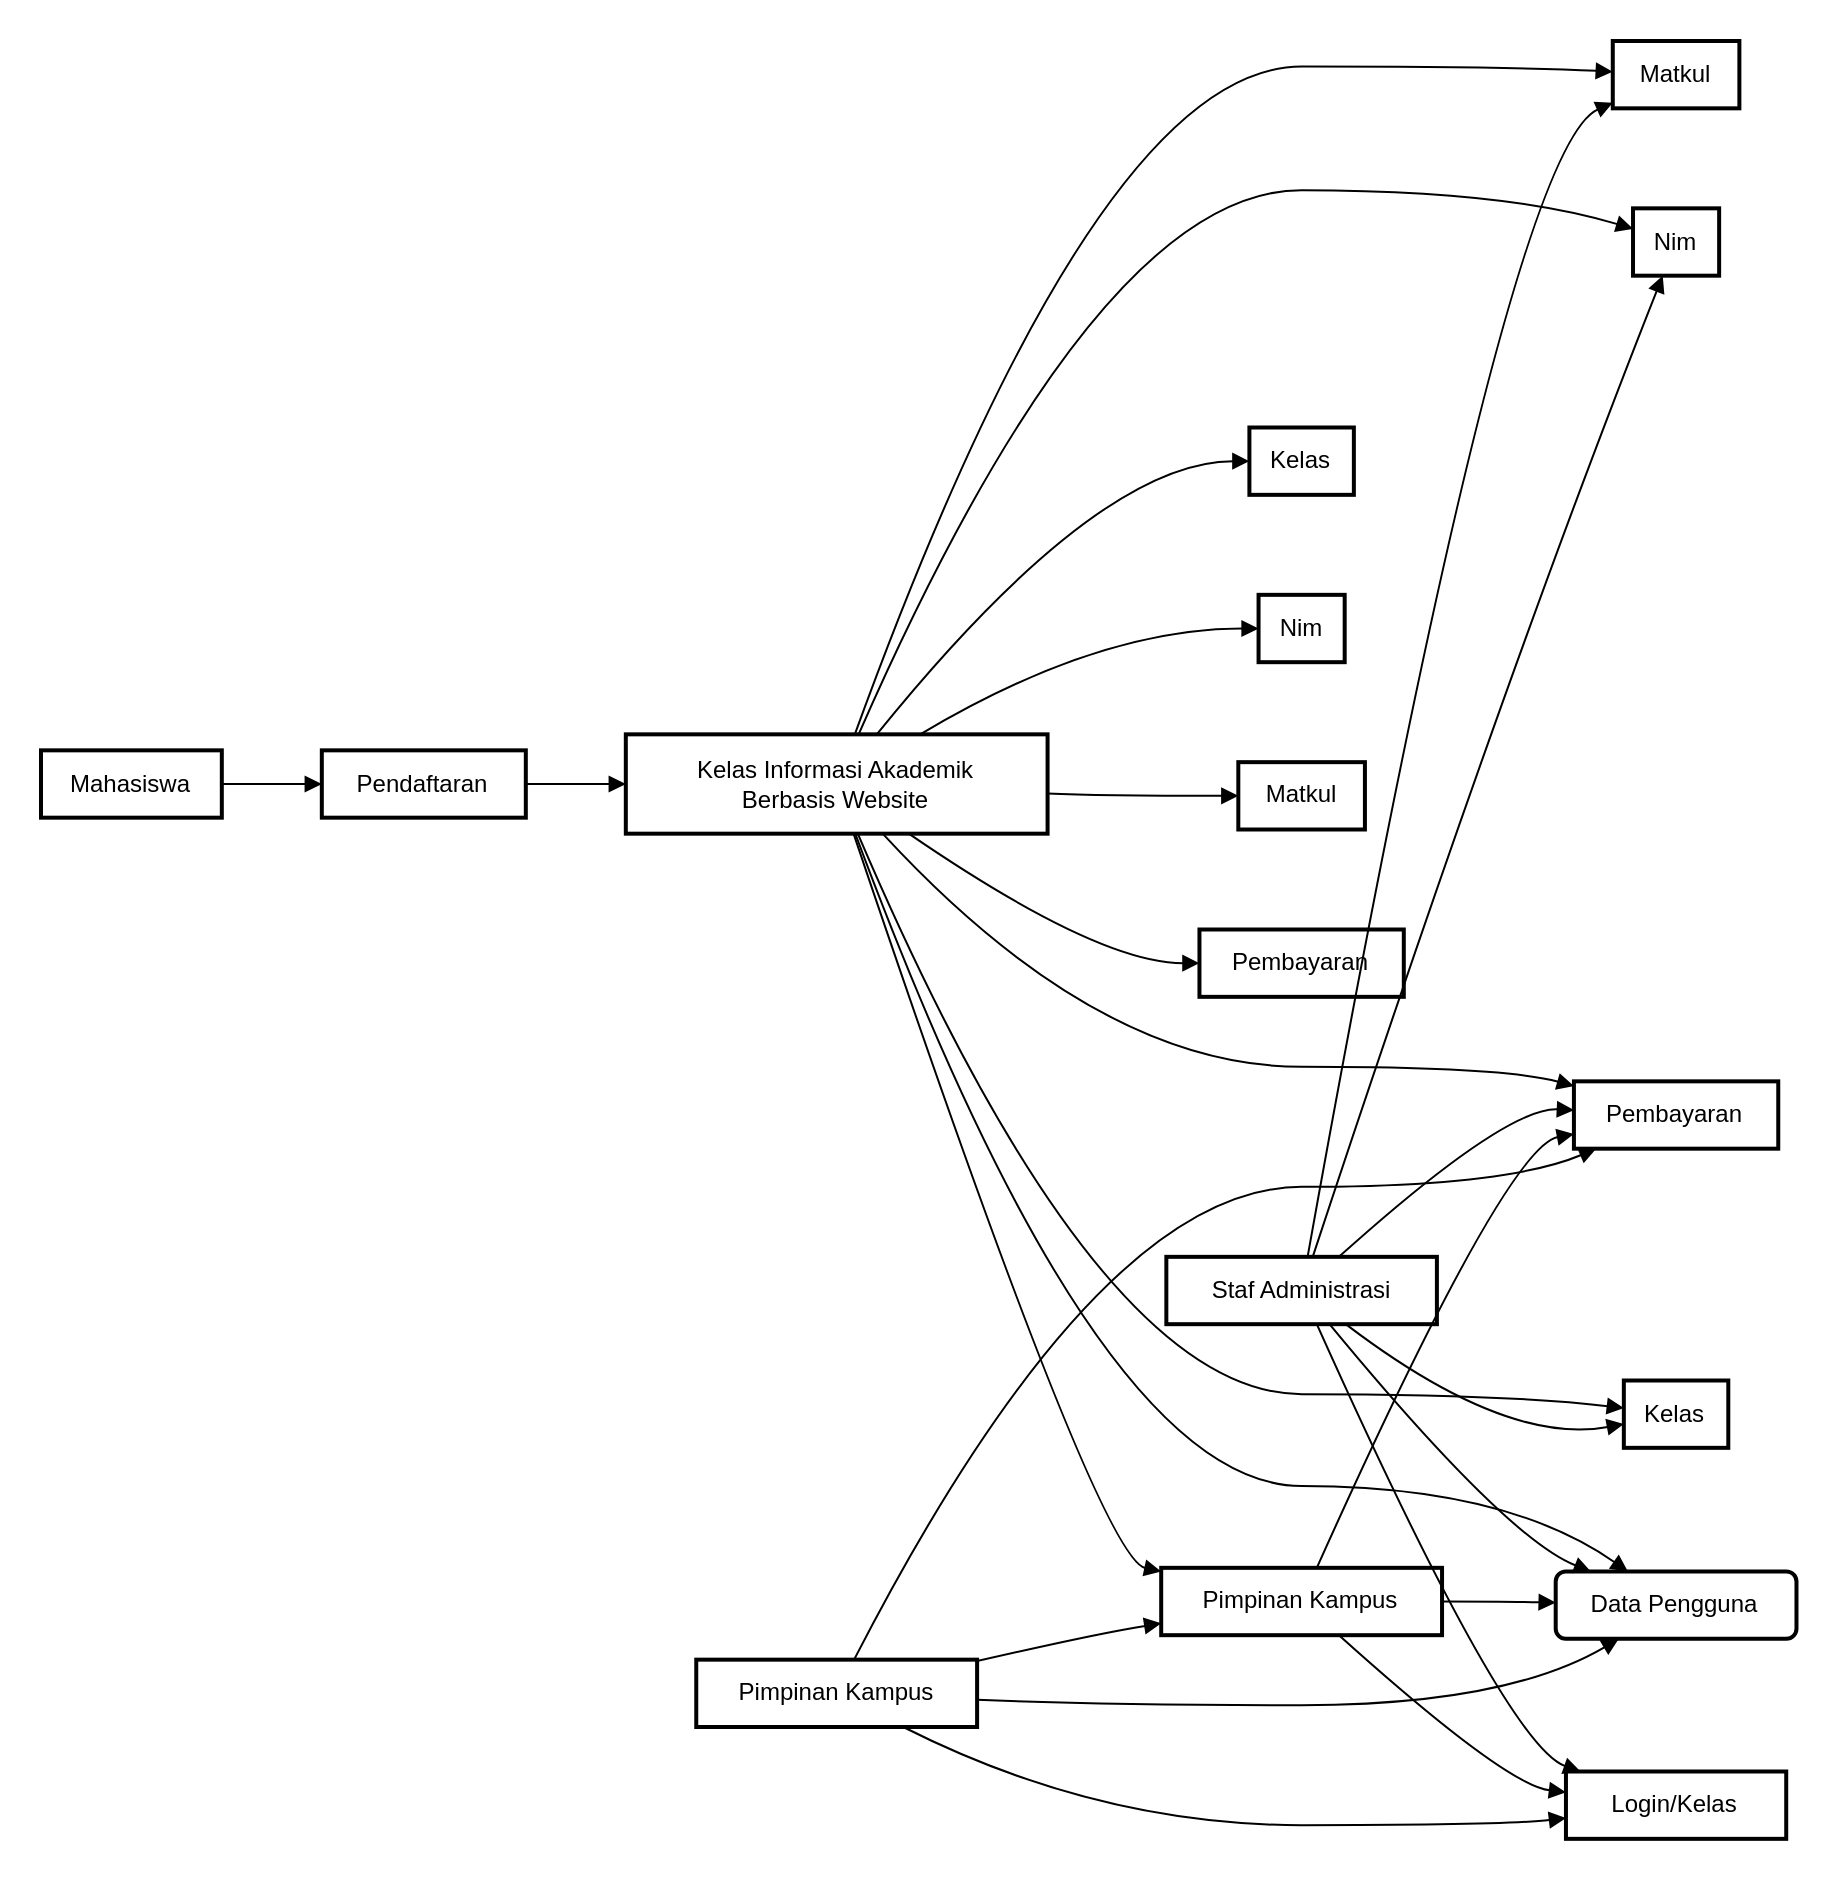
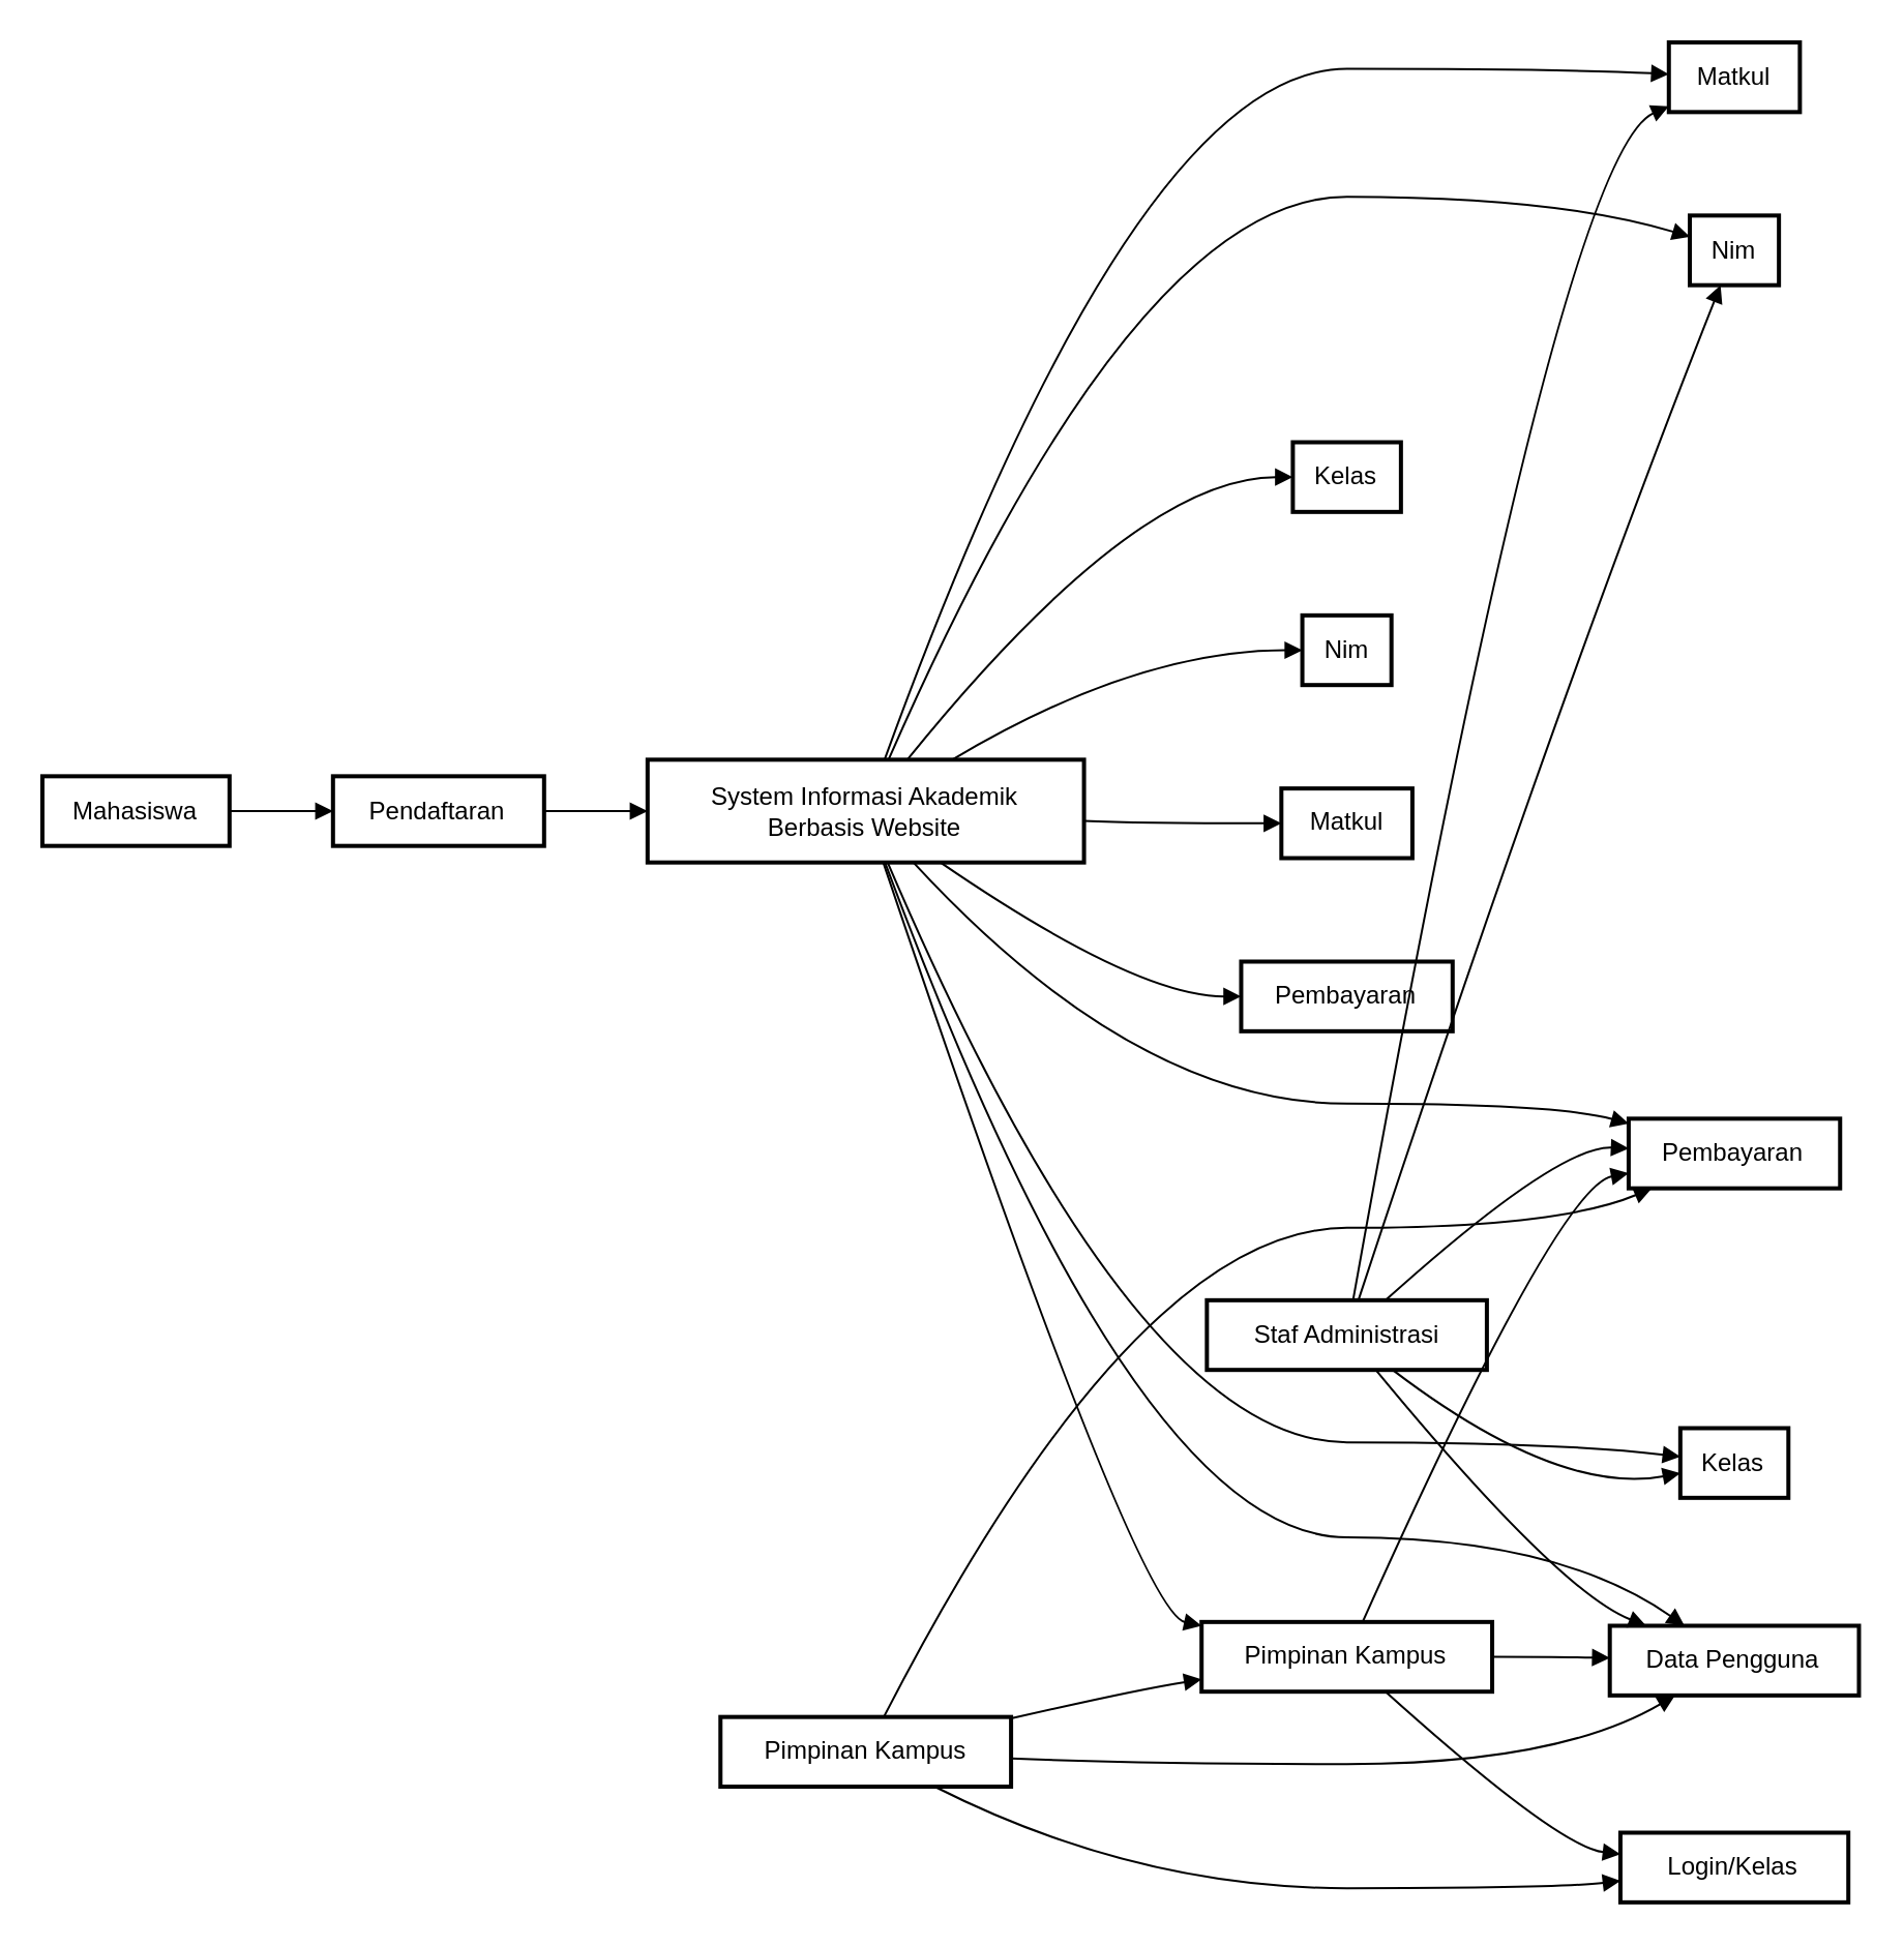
  <mxCell id="0" />
  <mxCell id="1" parent="0" />
  <mxCell id="2" value="Mahasiswa" style="whiteSpace=wrap;strokeWidth=2;" vertex="1" parent="1"><mxGeometry y="374.667" width="90.406" height="33.667" as="geometry" x="20" /></mxCell>
  <mxCell id="3" value="Pendaftaran" style="whiteSpace=wrap;strokeWidth=2;" vertex="1" parent="1"><mxGeometry x="160.406" y="374.667" width="102" height="33.667" as="geometry" /></mxCell>
- <mxCell id="4" value="Kelas Informasi Akademik &#10; Berbasis Website" style="whiteSpace=wrap;strokeWidth=2;" vertex="1" parent="1"><mxGeometry x="312.406" y="366.667" width="210.878" height="49.667" as="geometry" /></mxCell>
- <mxCell id="5" value="Data Pengguna" style="whiteSpace=wrap;strokeWidth=2;rounded=1;" vertex="1" parent="1"><mxGeometry x="777.346" y="785.25" width="120.385" height="33.667" as="geometry" /></mxCell>
+ <mxCell id="4" value="System Informasi Akademik &#10; Berbasis Website" style="whiteSpace=wrap;strokeWidth=2;" vertex="1" parent="1"><mxGeometry x="312.406" y="366.667" width="210.878" height="49.667" as="geometry" /></mxCell>
+ <mxCell id="5" value="Data Pengguna" style="whiteSpace=wrap;strokeWidth=2;" vertex="1" parent="1"><mxGeometry x="777.346" y="785.25" width="120.385" height="33.667" as="geometry" /></mxCell>
  <mxCell id="6" value="Kelas" style="whiteSpace=wrap;strokeWidth=2;" vertex="1" parent="1"><mxGeometry x="811.424" y="689.75" width="52.229" height="33.667" as="geometry" /></mxCell>
  <mxCell id="7" value="Nim" style="whiteSpace=wrap;strokeWidth=2;" vertex="1" parent="1"><mxGeometry x="816.008" y="103.667" width="43.062" height="33.667" as="geometry" /></mxCell>
  <mxCell id="8" value="Matkul" style="whiteSpace=wrap;strokeWidth=2;" vertex="1" parent="1"><mxGeometry x="805.888" width="63.302" height="33.667" as="geometry" y="20" /></mxCell>
  <mxCell id="9" value="Pembayaran" style="whiteSpace=wrap;strokeWidth=2;" vertex="1" parent="1"><mxGeometry x="786.456" y="540.167" width="102.167" height="33.667" as="geometry" /></mxCell>
  <mxCell id="10" value="Staf Administrasi" style="whiteSpace=wrap;strokeWidth=2;" vertex="1" parent="1"><mxGeometry x="582.674" y="627.917" width="135.281" height="33.667" as="geometry" /></mxCell>
  <mxCell id="11" value="Login/Kelas" style="whiteSpace=wrap;strokeWidth=2;" vertex="1" parent="1"><mxGeometry x="782.475" y="885.25" width="110.128" height="33.667" as="geometry" /></mxCell>
  <mxCell id="12" value="Pimpinan Kampus" style="whiteSpace=wrap;strokeWidth=2;" vertex="1" parent="1"><mxGeometry x="580.103" y="783.417" width="140.424" height="33.667" as="geometry" /></mxCell>
  <mxCell id="13" value="Pimpinan Kampus" style="whiteSpace=wrap;strokeWidth=2;" vertex="1" parent="1"><mxGeometry x="347.633" y="829.333" width="140.424" height="33.667" as="geometry" /></mxCell>
  <mxCell id="14" value="Kelas" style="whiteSpace=wrap;strokeWidth=2;" vertex="1" parent="1"><mxGeometry x="624.201" y="213.25" width="52.229" height="33.667" as="geometry" /></mxCell>
  <mxCell id="15" value="Nim" style="whiteSpace=wrap;strokeWidth=2;" vertex="1" parent="1"><mxGeometry x="628.784" y="296.917" width="43.062" height="33.667" as="geometry" /></mxCell>
  <mxCell id="16" value="Matkul" style="whiteSpace=wrap;strokeWidth=2;" vertex="1" parent="1"><mxGeometry x="618.664" y="380.583" width="63.302" height="33.667" as="geometry" /></mxCell>
  <mxCell id="17" value="Pembayaran" style="whiteSpace=wrap;strokeWidth=2;" vertex="1" parent="1"><mxGeometry x="599.232" y="464.25" width="102.167" height="33.667" as="geometry" /></mxCell>
  <mxCell id="18" value="" style="curved=1;startArrow=none;endArrow=block;exitX=1;exitY=0.5;entryX=0;entryY=0.5;" edge="1" parent="1" source="2" target="3"><mxGeometry relative="1" as="geometry"><Array as="points" /></mxGeometry></mxCell>
  <mxCell id="19" value="" style="curved=1;startArrow=none;endArrow=block;exitX=1;exitY=0.5;entryX=0;entryY=0.5;" edge="1" parent="1" source="3" target="4"><mxGeometry relative="1" as="geometry"><Array as="points" /></mxGeometry></mxCell>
  <mxCell id="20" value="" style="curved=1;startArrow=none;endArrow=block;exitX=0.544;exitY=1;entryX=0.3;entryY=0;" edge="1" parent="1" source="4" target="5"><mxGeometry relative="1" as="geometry"><Array as="points"><mxPoint x="548.284" y="742.5" /><mxPoint x="752.346" y="742.5" /></Array></mxGeometry></mxCell>
  <mxCell id="21" value="" style="curved=1;startArrow=none;endArrow=block;exitX=0.55;exitY=1;entryX=0;entryY=0.409;" edge="1" parent="1" source="4" target="6"><mxGeometry relative="1" as="geometry"><Array as="points"><mxPoint x="548.284" y="696.583" /><mxPoint x="752.346" y="696.583" /></Array></mxGeometry></mxCell>
  <mxCell id="22" value="" style="curved=1;startArrow=none;endArrow=block;exitX=0.552;exitY=0;entryX=0;entryY=0.305;" edge="1" parent="1" source="4" target="7"><mxGeometry relative="1" as="geometry"><Array as="points"><mxPoint x="548.284" y="94.583" /><mxPoint x="752.346" y="94.583" /></Array></mxGeometry></mxCell>
  <mxCell id="23" value="" style="curved=1;startArrow=none;endArrow=block;exitX=0.543;exitY=0;entryX=0;entryY=0.455;" edge="1" parent="1" source="4" target="8"><mxGeometry relative="1" as="geometry"><Array as="points"><mxPoint x="548.284" y="32.75" /><mxPoint x="752.346" y="32.75" /></Array></mxGeometry></mxCell>
  <mxCell id="24" value="" style="curved=1;startArrow=none;endArrow=block;exitX=0.609;exitY=1;entryX=0;entryY=0.071;" edge="1" parent="1" source="4" target="9"><mxGeometry relative="1" as="geometry"><Array as="points"><mxPoint x="548.284" y="532.917" /><mxPoint x="752.346" y="532.917" /></Array></mxGeometry></mxCell>
- <mxCell id="25" value="" style="curved=1;startArrow=none;endArrow=block;exitX=0.556;exitY=1;entryX=0.066;entryY=0;" edge="1" parent="1" source="10" target="11"><mxGeometry relative="1" as="geometry"><Array as="points"><mxPoint x="752.346" y="872.083" /></Array></mxGeometry></mxCell>
  <mxCell id="26" value="" style="curved=1;startArrow=none;endArrow=block;exitX=0.603;exitY=1;entryX=0.146;entryY=0;" edge="1" parent="1" source="10" target="5"><mxGeometry relative="1" as="geometry"><Array as="points"><mxPoint x="752.346" y="768.417" /></Array></mxGeometry></mxCell>
  <mxCell id="27" value="" style="curved=1;startArrow=none;endArrow=block;exitX=0.663;exitY=1;entryX=0;entryY=0.645;" edge="1" parent="1" source="10" target="6"><mxGeometry relative="1" as="geometry"><Array as="points"><mxPoint x="752.346" y="722.5" /></Array></mxGeometry></mxCell>
  <mxCell id="28" value="" style="curved=1;startArrow=none;endArrow=block;exitX=0.541;exitY=0;entryX=0.345;entryY=1;" edge="1" parent="1" source="10" target="7"><mxGeometry relative="1" as="geometry"><Array as="points"><mxPoint x="752.346" y="335.583" /></Array></mxGeometry></mxCell>
  <mxCell id="29" value="" style="curved=1;startArrow=none;endArrow=block;exitX=0.522;exitY=0;entryX=0;entryY=0.917;" edge="1" parent="1" source="10" target="8"><mxGeometry relative="1" as="geometry"><Array as="points"><mxPoint x="752.346" y="74.583" /></Array></mxGeometry></mxCell>
  <mxCell id="30" value="" style="curved=1;startArrow=none;endArrow=block;exitX=0.638;exitY=0;entryX=0;entryY=0.427;" edge="1" parent="1" source="10" target="9"><mxGeometry relative="1" as="geometry"><Array as="points"><mxPoint x="752.346" y="552.917" /></Array></mxGeometry></mxCell>
  <mxCell id="31" value="" style="curved=1;startArrow=none;endArrow=block;exitX=0.54;exitY=1;entryX=0;entryY=0.054;" edge="1" parent="1" source="4" target="12"><mxGeometry relative="1" as="geometry"><Array as="points"><mxPoint x="548.284" y="778.417" /></Array></mxGeometry></mxCell>
  <mxCell id="32" value="" style="curved=1;startArrow=none;endArrow=block;exitX=0.633;exitY=1;entryX=0;entryY=0.308;" edge="1" parent="1" source="12" target="11"><mxGeometry relative="1" as="geometry"><Array as="points"><mxPoint x="752.346" y="892.083" /></Array></mxGeometry></mxCell>
  <mxCell id="33" value="" style="curved=1;startArrow=none;endArrow=block;exitX=1;exitY=0.5;entryX=0;entryY=0.462;" edge="1" parent="1" source="12" target="5"><mxGeometry relative="1" as="geometry"><Array as="points"><mxPoint x="752.346" y="800.25" /></Array></mxGeometry></mxCell>
  <mxCell id="34" value="" style="curved=1;startArrow=none;endArrow=block;exitX=0.554;exitY=0;entryX=0;entryY=0.783;" edge="1" parent="1" source="12" target="9"><mxGeometry relative="1" as="geometry"><Array as="points"><mxPoint x="752.346" y="572.917" /></Array></mxGeometry></mxCell>
  <mxCell id="35" value="" style="curved=1;startArrow=none;endArrow=block;exitX=0.737;exitY=1;entryX=0;entryY=0.692;" edge="1" parent="1" source="13" target="11"><mxGeometry relative="1" as="geometry"><Array as="points"><mxPoint x="548.284" y="912.083" /><mxPoint x="752.346" y="912.083" /></Array></mxGeometry></mxCell>
  <mxCell id="36" value="" style="curved=1;startArrow=none;endArrow=block;exitX=1;exitY=0.595;entryX=0.262;entryY=1;" edge="1" parent="1" source="13" target="5"><mxGeometry relative="1" as="geometry"><Array as="points"><mxPoint x="548.284" y="852.083" /><mxPoint x="752.346" y="852.083" /></Array></mxGeometry></mxCell>
  <mxCell id="37" value="" style="curved=1;startArrow=none;endArrow=block;exitX=1;exitY=0.02;entryX=0;entryY=0.825;" edge="1" parent="1" source="13" target="12"><mxGeometry relative="1" as="geometry"><Array as="points"><mxPoint x="548.284" y="816.167" /></Array></mxGeometry></mxCell>
  <mxCell id="38" value="" style="curved=1;startArrow=none;endArrow=block;exitX=0.562;exitY=0;entryX=0.109;entryY=1;" edge="1" parent="1" source="13" target="9"><mxGeometry relative="1" as="geometry"><Array as="points"><mxPoint x="548.284" y="592.917" /><mxPoint x="752.346" y="592.917" /></Array></mxGeometry></mxCell>
  <mxCell id="39" value="" style="curved=1;startArrow=none;endArrow=block;exitX=0.595;exitY=0;entryX=0;entryY=0.5;" edge="1" parent="1" source="4" target="14"><mxGeometry relative="1" as="geometry"><Array as="points"><mxPoint x="548.284" y="230.083" /></Array></mxGeometry></mxCell>
  <mxCell id="40" value="" style="curved=1;startArrow=none;endArrow=block;exitX=0.698;exitY=0;entryX=0;entryY=0.5;" edge="1" parent="1" source="4" target="15"><mxGeometry relative="1" as="geometry"><Array as="points"><mxPoint x="548.284" y="313.75" /></Array></mxGeometry></mxCell>
  <mxCell id="41" value="" style="curved=1;startArrow=none;endArrow=block;exitX=1;exitY=0.596;entryX=0;entryY=0.5;" edge="1" parent="1" source="4" target="16"><mxGeometry relative="1" as="geometry"><Array as="points"><mxPoint x="548.284" y="397.417" /></Array></mxGeometry></mxCell>
  <mxCell id="42" value="" style="curved=1;startArrow=none;endArrow=block;exitX=0.671;exitY=1;entryX=0;entryY=0.5;" edge="1" parent="1" source="4" target="17"><mxGeometry relative="1" as="geometry"><Array as="points"><mxPoint x="548.284" y="481.083" /></Array></mxGeometry></mxCell>
